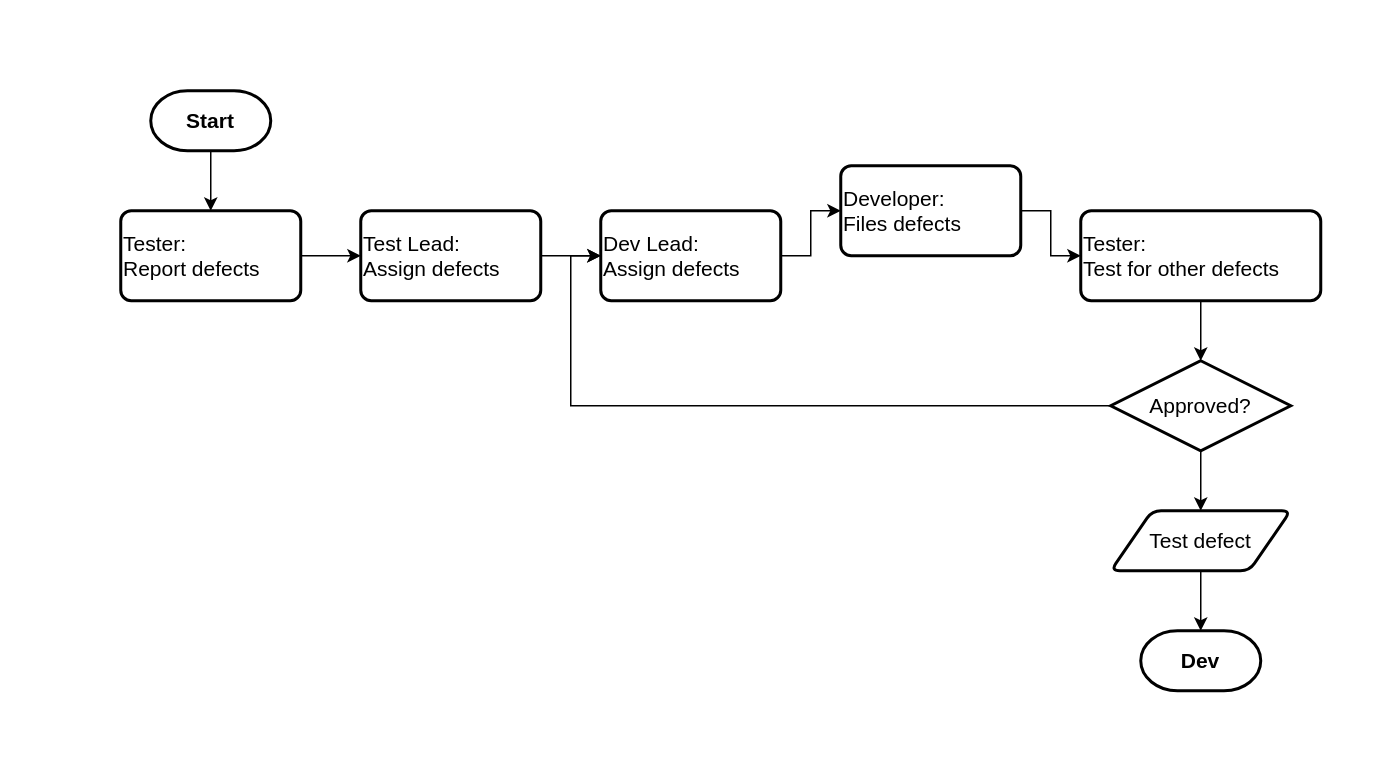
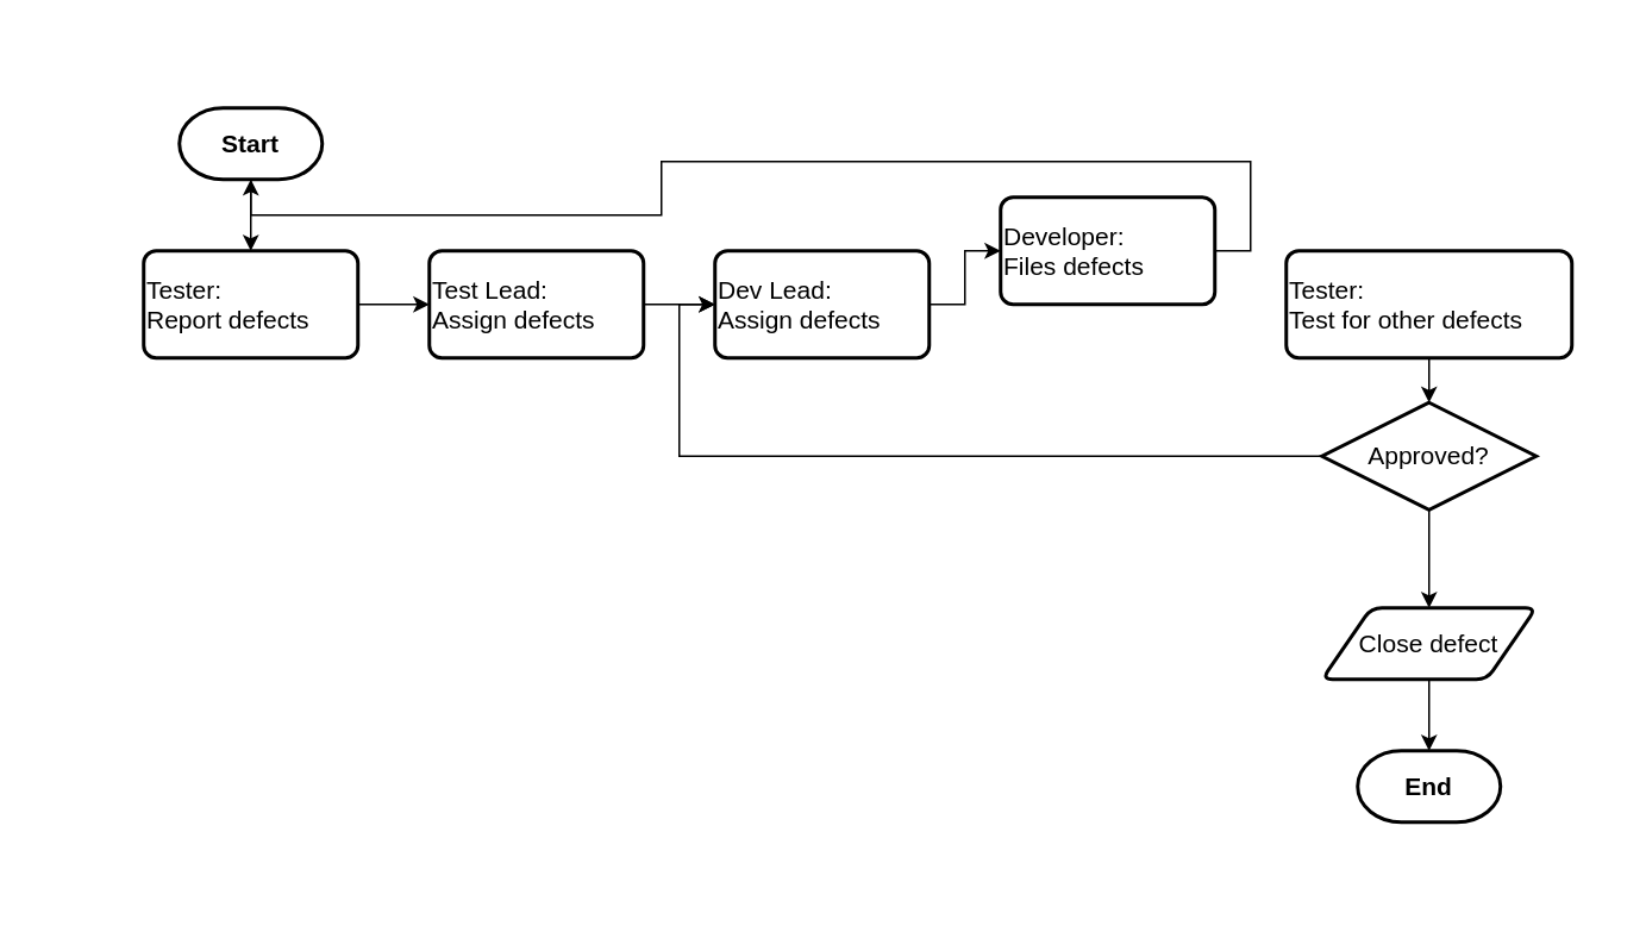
  <mxCell id="0" />
  <mxCell id="1" parent="0" />
  <mxCell id="2" value="" style="rounded=0;whiteSpace=wrap;html=1;fontSize=14;fillColor=none;strokeColor=none;" vertex="1" parent="1"><mxGeometry width="880" height="480" as="geometry" x="20" y="20" /></mxCell>
  <mxCell id="3" style="edgeStyle=orthogonalEdgeStyle;rounded=0;orthogonalLoop=1;jettySize=auto;html=1;exitX=0.5;exitY=1;exitDx=0;exitDy=0;exitPerimeter=0;entryX=0.5;entryY=0;entryDx=0;entryDy=0;fontSize=14;" edge="1" parent="1" source="4" target="6"><mxGeometry relative="1" as="geometry" /></mxCell>
  <mxCell id="4" value="Start" style="strokeWidth=2;html=1;shape=mxgraph.flowchart.terminator;whiteSpace=wrap;fontSize=14;fontStyle=1" vertex="1" parent="1"><mxGeometry x="100" y="60" width="80" height="40" as="geometry" /></mxCell>
  <mxCell id="5" style="edgeStyle=orthogonalEdgeStyle;rounded=0;orthogonalLoop=1;jettySize=auto;html=1;exitX=1;exitY=0.5;exitDx=0;exitDy=0;entryX=0;entryY=0.5;entryDx=0;entryDy=0;fontSize=14;" edge="1" parent="1" source="6" target="8"><mxGeometry relative="1" as="geometry" /></mxCell>
  <mxCell id="6" value="Tester:&lt;br&gt;&lt;div style=&quot;&quot;&gt;&lt;span style=&quot;background-color: initial;&quot;&gt;Report defects&lt;/span&gt;&lt;/div&gt;" style="rounded=1;whiteSpace=wrap;html=1;absoluteArcSize=1;arcSize=14;strokeWidth=2;fontSize=14;align=left;fontStyle=0" vertex="1" parent="1"><mxGeometry x="80" y="140" width="120" height="60" as="geometry" /></mxCell>
  <mxCell id="7" style="edgeStyle=orthogonalEdgeStyle;rounded=0;orthogonalLoop=1;jettySize=auto;html=1;exitX=1;exitY=0.5;exitDx=0;exitDy=0;entryX=0;entryY=0.5;entryDx=0;entryDy=0;fontSize=14;" edge="1" parent="1" source="8" target="10"><mxGeometry relative="1" as="geometry" /></mxCell>
  <mxCell id="8" value="Test Lead:&lt;br&gt;&lt;div style=&quot;&quot;&gt;&lt;span style=&quot;background-color: initial;&quot;&gt;Assign defects&lt;/span&gt;&lt;/div&gt;" style="rounded=1;whiteSpace=wrap;html=1;absoluteArcSize=1;arcSize=14;strokeWidth=2;fontSize=14;align=left;fontStyle=0" vertex="1" parent="1"><mxGeometry x="240" y="140" width="120" height="60" as="geometry" /></mxCell>
  <mxCell id="9" style="edgeStyle=orthogonalEdgeStyle;rounded=0;orthogonalLoop=1;jettySize=auto;html=1;exitX=1;exitY=0.5;exitDx=0;exitDy=0;entryX=0;entryY=0.5;entryDx=0;entryDy=0;fontSize=14;" edge="1" parent="1" source="10" target="12"><mxGeometry relative="1" as="geometry" /></mxCell>
  <mxCell id="10" value="Dev Lead:&lt;br&gt;&lt;div style=&quot;&quot;&gt;&lt;span style=&quot;background-color: initial;&quot;&gt;Assign defects&lt;/span&gt;&lt;/div&gt;" style="rounded=1;whiteSpace=wrap;html=1;absoluteArcSize=1;arcSize=14;strokeWidth=2;fontSize=14;align=left;fontStyle=0" vertex="1" parent="1"><mxGeometry x="400" y="140" width="120" height="60" as="geometry" /></mxCell>
- <mxCell id="11" style="edgeStyle=orthogonalEdgeStyle;rounded=0;orthogonalLoop=1;jettySize=auto;html=1;exitX=1;exitY=0.5;exitDx=0;exitDy=0;entryX=0;entryY=0.5;entryDx=0;entryDy=0;fontSize=14;" edge="1" parent="1" source="12" target="14"><mxGeometry relative="1" as="geometry" /></mxCell>
+ <mxCell id="11" style="edgeStyle=orthogonalEdgeStyle;rounded=0;orthogonalLoop=1;jettySize=auto;html=1;exitX=1;exitY=0.5;exitDx=0;exitDy=0;fontSize=14;" edge="1" parent="1" source="12" target="4"><mxGeometry relative="1" as="geometry" /></mxCell>
  <mxCell id="12" value="Developer:&lt;br&gt;&lt;div style=&quot;&quot;&gt;&lt;span style=&quot;background-color: initial;&quot;&gt;Files defects&lt;/span&gt;&lt;/div&gt;" style="rounded=1;whiteSpace=wrap;html=1;absoluteArcSize=1;arcSize=14;strokeWidth=2;fontSize=14;align=left;fontStyle=0" vertex="1" parent="1"><mxGeometry x="560" y="110" width="120" height="60" as="geometry" /></mxCell>
  <mxCell id="13" style="edgeStyle=orthogonalEdgeStyle;rounded=0;orthogonalLoop=1;jettySize=auto;html=1;exitX=0.5;exitY=1;exitDx=0;exitDy=0;entryX=0.5;entryY=0;entryDx=0;entryDy=0;entryPerimeter=0;fontSize=14;" edge="1" parent="1" source="14" target="17"><mxGeometry relative="1" as="geometry" /></mxCell>
  <mxCell id="14" value="Tester:&lt;br&gt;&lt;div style=&quot;&quot;&gt;&lt;span style=&quot;background-color: initial;&quot;&gt;Test for other defects&lt;/span&gt;&lt;/div&gt;" style="rounded=1;whiteSpace=wrap;html=1;absoluteArcSize=1;arcSize=14;strokeWidth=2;fontSize=14;align=left;fontStyle=0" vertex="1" parent="1"><mxGeometry x="720" y="140" width="160" height="60" as="geometry" /></mxCell>
  <mxCell id="15" style="edgeStyle=orthogonalEdgeStyle;rounded=0;orthogonalLoop=1;jettySize=auto;html=1;exitX=0;exitY=0.5;exitDx=0;exitDy=0;exitPerimeter=0;entryX=0;entryY=0.5;entryDx=0;entryDy=0;fontSize=14;" edge="1" parent="1" source="17" target="10"><mxGeometry relative="1" as="geometry" /></mxCell>
  <mxCell id="16" style="edgeStyle=orthogonalEdgeStyle;rounded=0;orthogonalLoop=1;jettySize=auto;html=1;exitX=0.5;exitY=1;exitDx=0;exitDy=0;exitPerimeter=0;entryX=0.5;entryY=0;entryDx=0;entryDy=0;fontSize=14;" edge="1" parent="1" source="17" target="19"><mxGeometry relative="1" as="geometry" /></mxCell>
- <mxCell id="17" value="Approved?" style="strokeWidth=2;html=1;shape=mxgraph.flowchart.decision;whiteSpace=wrap;fontSize=14;" vertex="1" parent="1"><mxGeometry x="740" y="240" width="120" height="60" as="geometry" /></mxCell>
+ <mxCell id="17" value="Approved?" style="strokeWidth=2;html=1;shape=mxgraph.flowchart.decision;whiteSpace=wrap;fontSize=14;" vertex="1" parent="1"><mxGeometry x="740" y="225" width="120" height="60" as="geometry" /></mxCell>
  <mxCell id="18" style="edgeStyle=orthogonalEdgeStyle;rounded=0;orthogonalLoop=1;jettySize=auto;html=1;exitX=0.5;exitY=1;exitDx=0;exitDy=0;entryX=0.5;entryY=0;entryDx=0;entryDy=0;entryPerimeter=0;fontSize=14;" edge="1" parent="1" source="19" target="20"><mxGeometry relative="1" as="geometry" /></mxCell>
- <mxCell id="19" value="Test defect" style="shape=parallelogram;html=1;strokeWidth=2;perimeter=parallelogramPerimeter;whiteSpace=wrap;rounded=1;arcSize=12;size=0.23;fontSize=14;" vertex="1" parent="1"><mxGeometry x="740" y="340" width="120" height="40" as="geometry" /></mxCell>
- <mxCell id="20" value="Dev" style="strokeWidth=2;html=1;shape=mxgraph.flowchart.terminator;whiteSpace=wrap;fontSize=14;fontStyle=1" vertex="1" parent="1"><mxGeometry x="760" y="420" width="80" height="40" as="geometry" /></mxCell>
+ <mxCell id="19" value="Close defect" style="shape=parallelogram;html=1;strokeWidth=2;perimeter=parallelogramPerimeter;whiteSpace=wrap;rounded=1;arcSize=12;size=0.23;fontSize=14;" vertex="1" parent="1"><mxGeometry x="740" y="340" width="120" height="40" as="geometry" /></mxCell>
+ <mxCell id="20" value="End" style="strokeWidth=2;html=1;shape=mxgraph.flowchart.terminator;whiteSpace=wrap;fontSize=14;fontStyle=1" vertex="1" parent="1"><mxGeometry x="760" y="420" width="80" height="40" as="geometry" /></mxCell>
